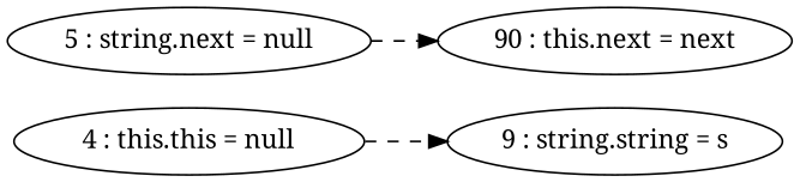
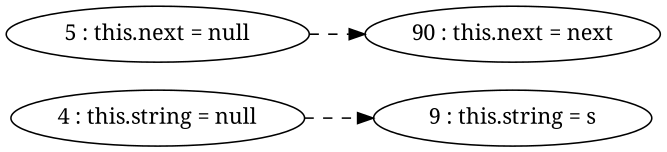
  digraph {
    fontname="Noto Serif"
    rankdir=LR
    node [fontname="Noto Serif"]
    edge [fontname="Noto Serif" style=dashed]
-   "4 : this.string = null" [label="4 : this.this = null"]
-   "9 : this.string = s" [label="9 : string.string = s"]
+   "4 : this.string = null"
+   "9 : this.string = s"
    n3 [label="90 : this.next = next"]
-   "5 : this.next = null" [label="5 : string.next = null"]
+   "5 : this.next = null"
    "4 : this.string = null" -> "9 : this.string = s"
    "5 : this.next = null" -> n3
  }
